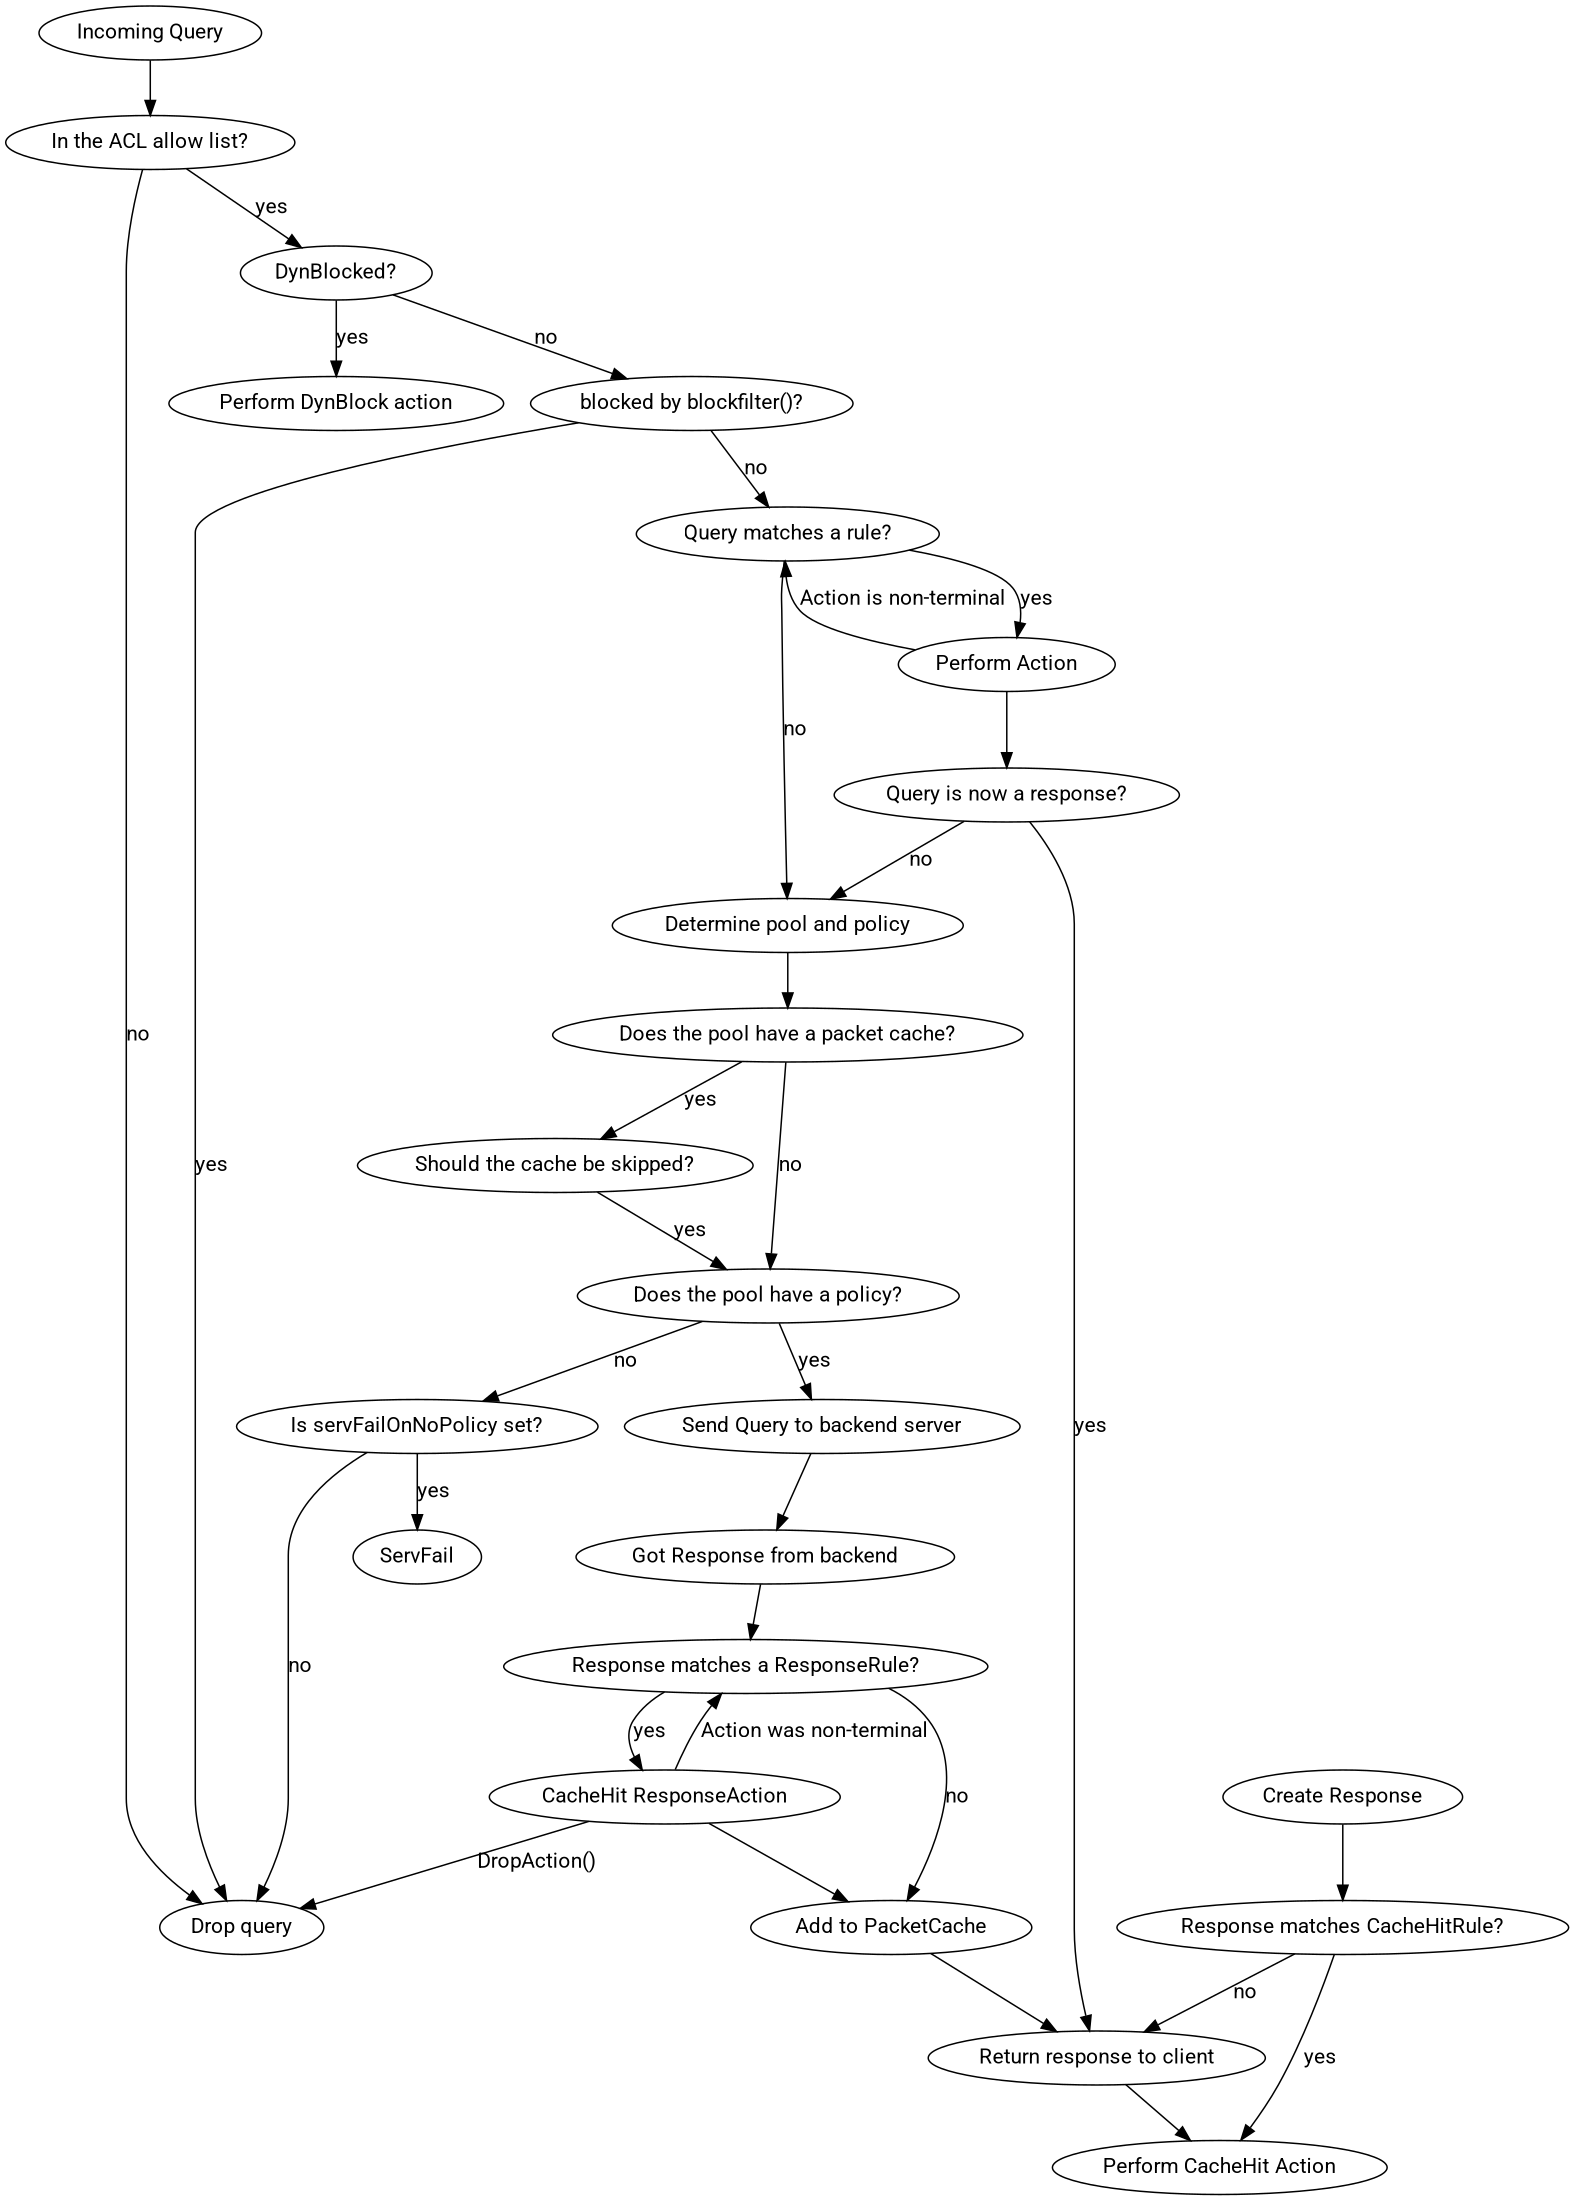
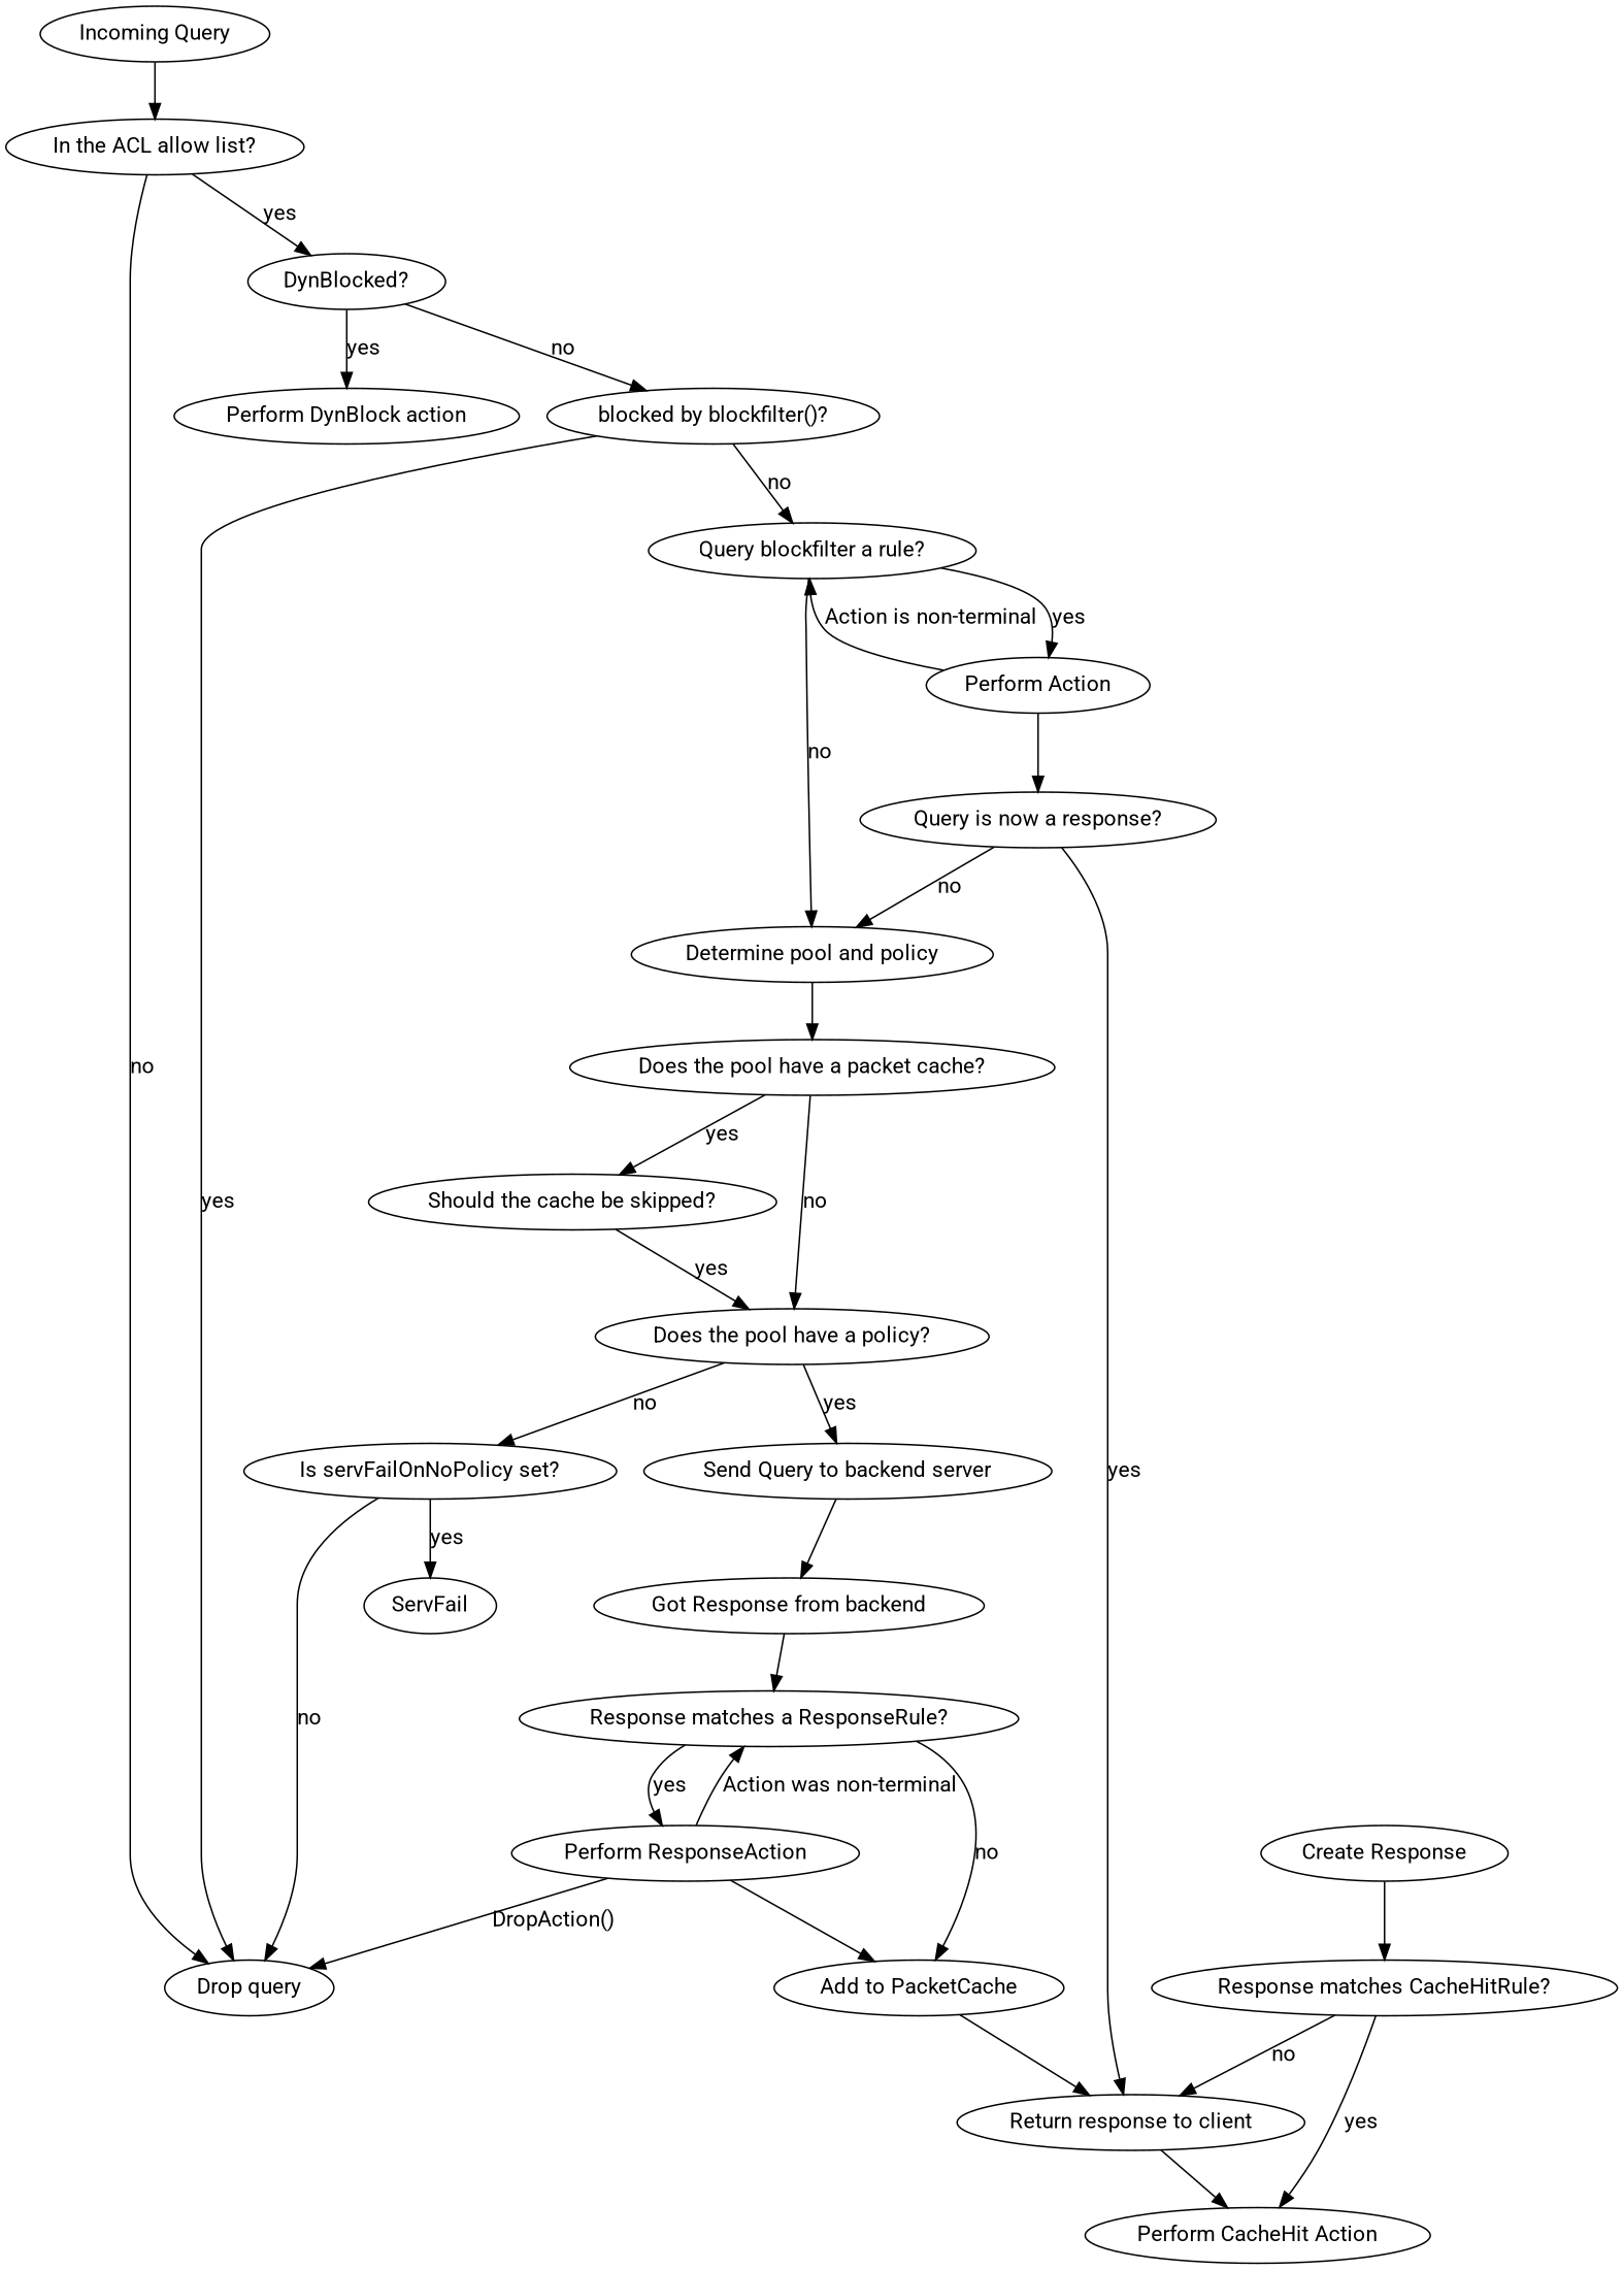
  digraph {
    fontname=Roboto
    node [fontname=Roboto]
    edge [fontname=Roboto]
    n1 [label="Drop query"]
    n2 [label="Incoming Query"]
    n3 [label="In the ACL allow list?"]
    n4 [label="DynBlocked?"]
    n5 [label="Perform DynBlock action"]
    n6 [label="blocked by blockfilter()?"]
-   n7 [label="Query matches a rule?"]
+   n7 [label="Query blockfilter a rule?"]
    "Perform Action"
    n9 [label="Determine pool and policy"]
    n10 [label="Query is now a response?"]
    n11 [label="Does the pool have a packet cache?"]
    "Return response to client"
    n13 [label="Should the cache be skipped?"]
    n14 [label="Does the pool have a policy?"]
    "Perform CacheHit Action"
    "Is servFailOnNoPolicy set?"
    "Send Query to backend server"
    ServFail
    "Got Response from backend"
    n20 [label="Create Response"]
    n21 [label="Response matches CacheHitRule?"]
    n22 [label="Response matches a ResponseRule?"]
-   "Perform ResponseAction" [label="CacheHit ResponseAction"]
+   "Perform ResponseAction"
    n24 [label="Add to PacketCache"]
    n2 -> n3
    n3 -> n1 [label=no]
    n3 -> n4 [label=yes]
    n4 -> n5 [label=yes]
    n4 -> n6 [label=no]
    n6 -> n1 [label=yes]
    n6 -> n7 [label=no]
    n7 -> "Perform Action" [label=yes]
    n7 -> n9 [label=no]
    "Perform Action" -> n7 [label="Action is non-terminal"]
    "Perform Action" -> n10
    n9 -> n11
    n10 -> n9 [label=no]
    n10 -> "Return response to client" [label=yes]
    n11 -> n13 [label=yes]
    n11 -> n14 [label=no]
    "Return response to client" -> "Perform CacheHit Action"
    n13 -> n14 [label=yes]
    n14 -> "Is servFailOnNoPolicy set?" [label=no]
    n14 -> "Send Query to backend server" [label=yes]
    "Is servFailOnNoPolicy set?" -> n1 [label=no]
    "Is servFailOnNoPolicy set?" -> ServFail [label=yes]
    "Send Query to backend server" -> "Got Response from backend"
    "Got Response from backend" -> n22
    n20 -> n21
    n21 -> "Return response to client" [label=no]
    n21 -> "Perform CacheHit Action" [label=yes]
    n22 -> "Perform ResponseAction" [label=yes]
    n22 -> n24 [label=no]
    "Perform ResponseAction" -> n1 [label="DropAction()"]
    "Perform ResponseAction" -> n22 [label="Action was non-terminal"]
    "Perform ResponseAction" -> n24
    n24 -> "Return response to client"
  }
